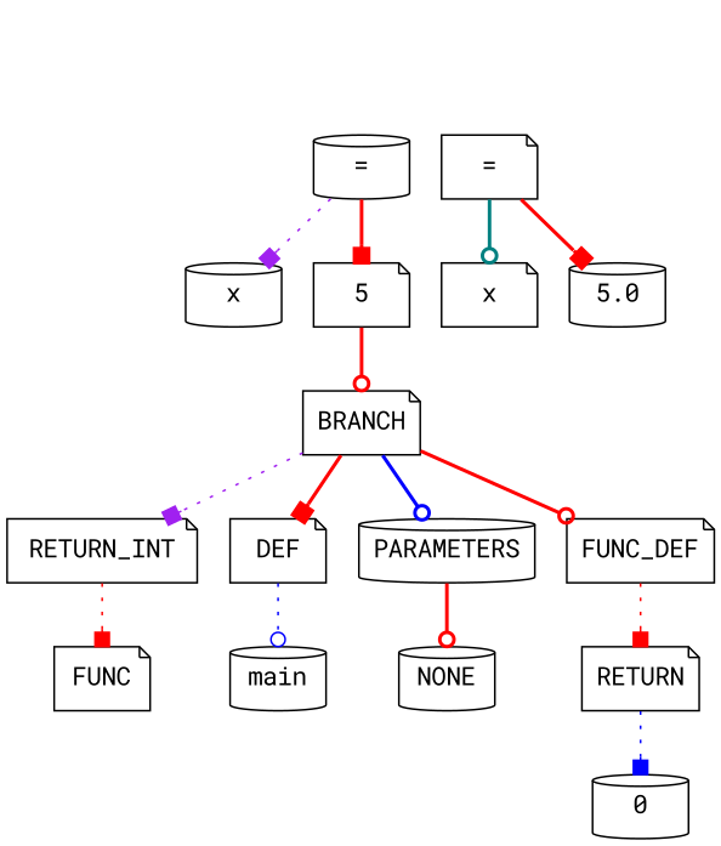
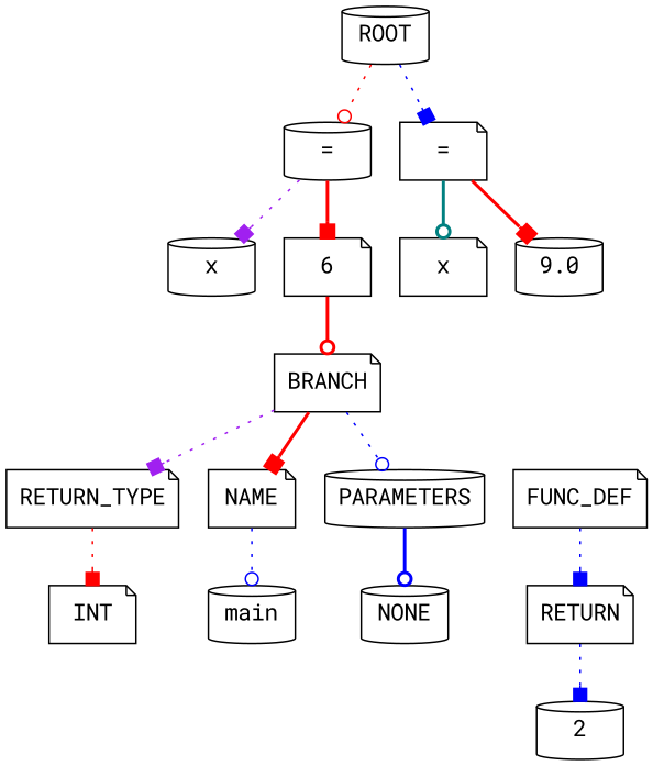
  strict digraph {
    fontname="Roboto Mono"
    node [fontname="Roboto Mono" shape=note]
    edge [arrowhead=box color=red fontname="Roboto Mono" style=dotted]
    n1 [label="=" shape=cylinder]
    n2 [label=x shape=cylinder]
-   n3 [label=5]
+   n3 [label=6]
    n4 [label=BRANCH]
    n5 [label="="]
    n6 [label=x]
-   n7 [label=5.0 shape=cylinder]
-   n8 [label=RETURN_INT]
-   n9 [label=DEF]
+   n7 [label=9.0 shape=cylinder]
+   n8 [label=RETURN_TYPE]
+   n9 [label=NAME]
    n10 [label=PARAMETERS shape=cylinder]
    n11 [label=FUNC_DEF]
-   n12 [label=FUNC]
+   n12 [label=INT]
    n13 [label=main shape=cylinder]
    n14 [label=NONE shape=cylinder]
    n15 [label=RETURN]
-   n17 [label=0 shape=cylinder]
+   ROOT [shape=cylinder]
+   n17 [label=2 shape=cylinder]
    n1 -> n2 [color=purple]
    n1 -> n3 [style=bold]
    n3 -> n4 [arrowhead=odot style=bold]
    n4 -> n8 [color=purple]
    n4 -> n9 [style=bold]
-   n4 -> n10 [arrowhead=odot color=blue style=bold]
-   n4 -> n11 [arrowhead=odot style=bold]
+   n4 -> n10 [arrowhead=odot color=blue]
    n5 -> n6 [arrowhead=odot color=teal style=bold]
    n5 -> n7 [style=bold]
    n8 -> n12
    n9 -> n13 [arrowhead=odot color=blue]
-   n10 -> n14 [arrowhead=odot style=bold]
-   n11 -> n15
+   n10 -> n14 [arrowhead=odot color=blue style=bold]
+   n11 -> n15 [color=blue]
    n15 -> n17 [color=blue]
+   ROOT -> n1 [arrowhead=odot]
+   ROOT -> n5 [color=blue]
  }
